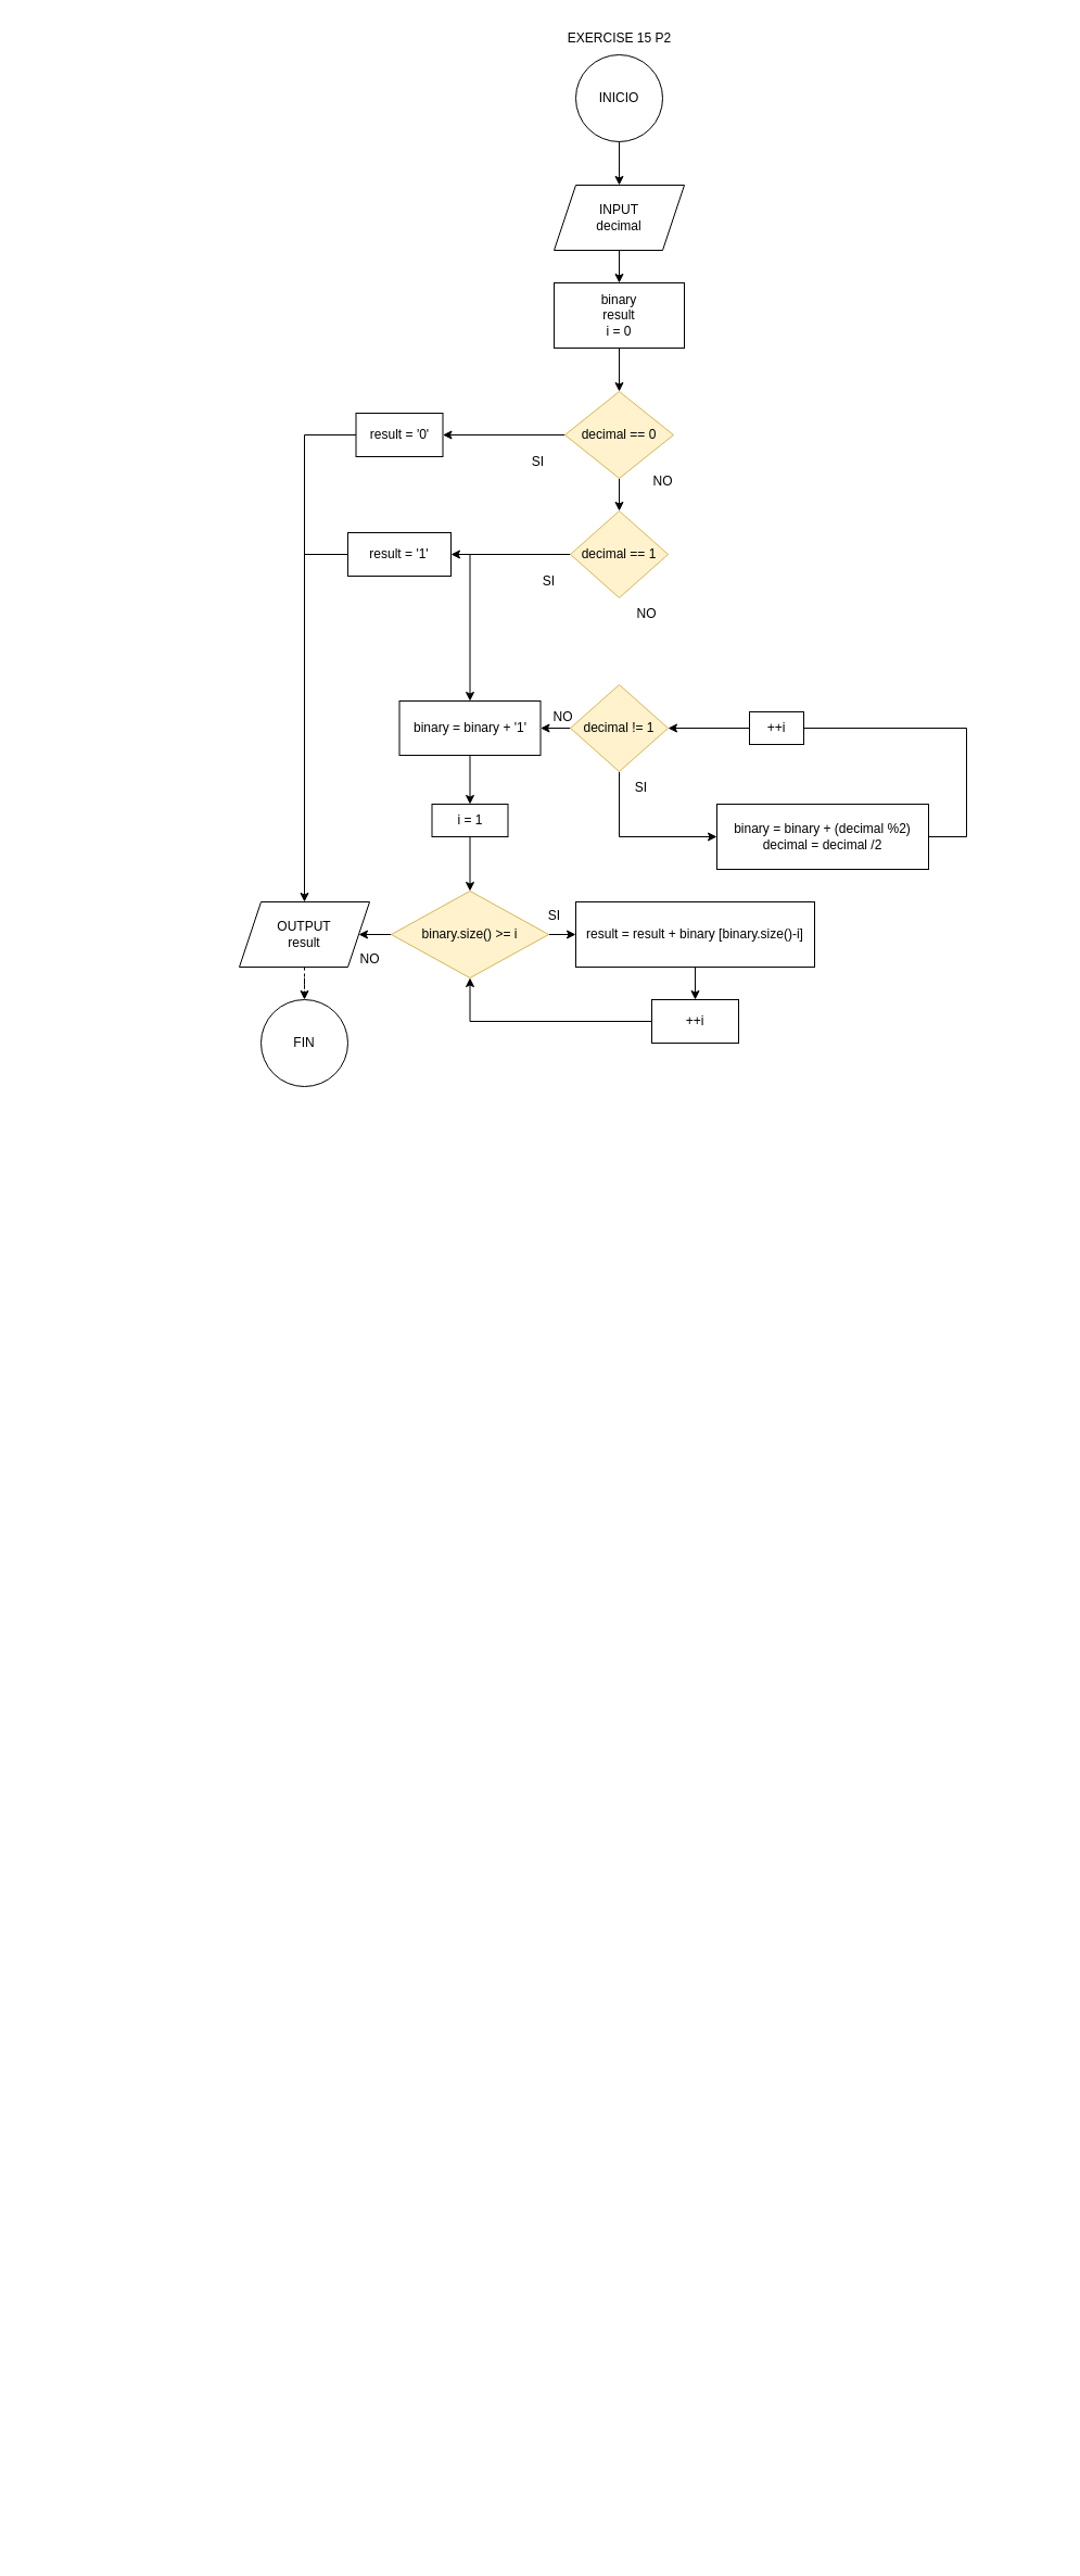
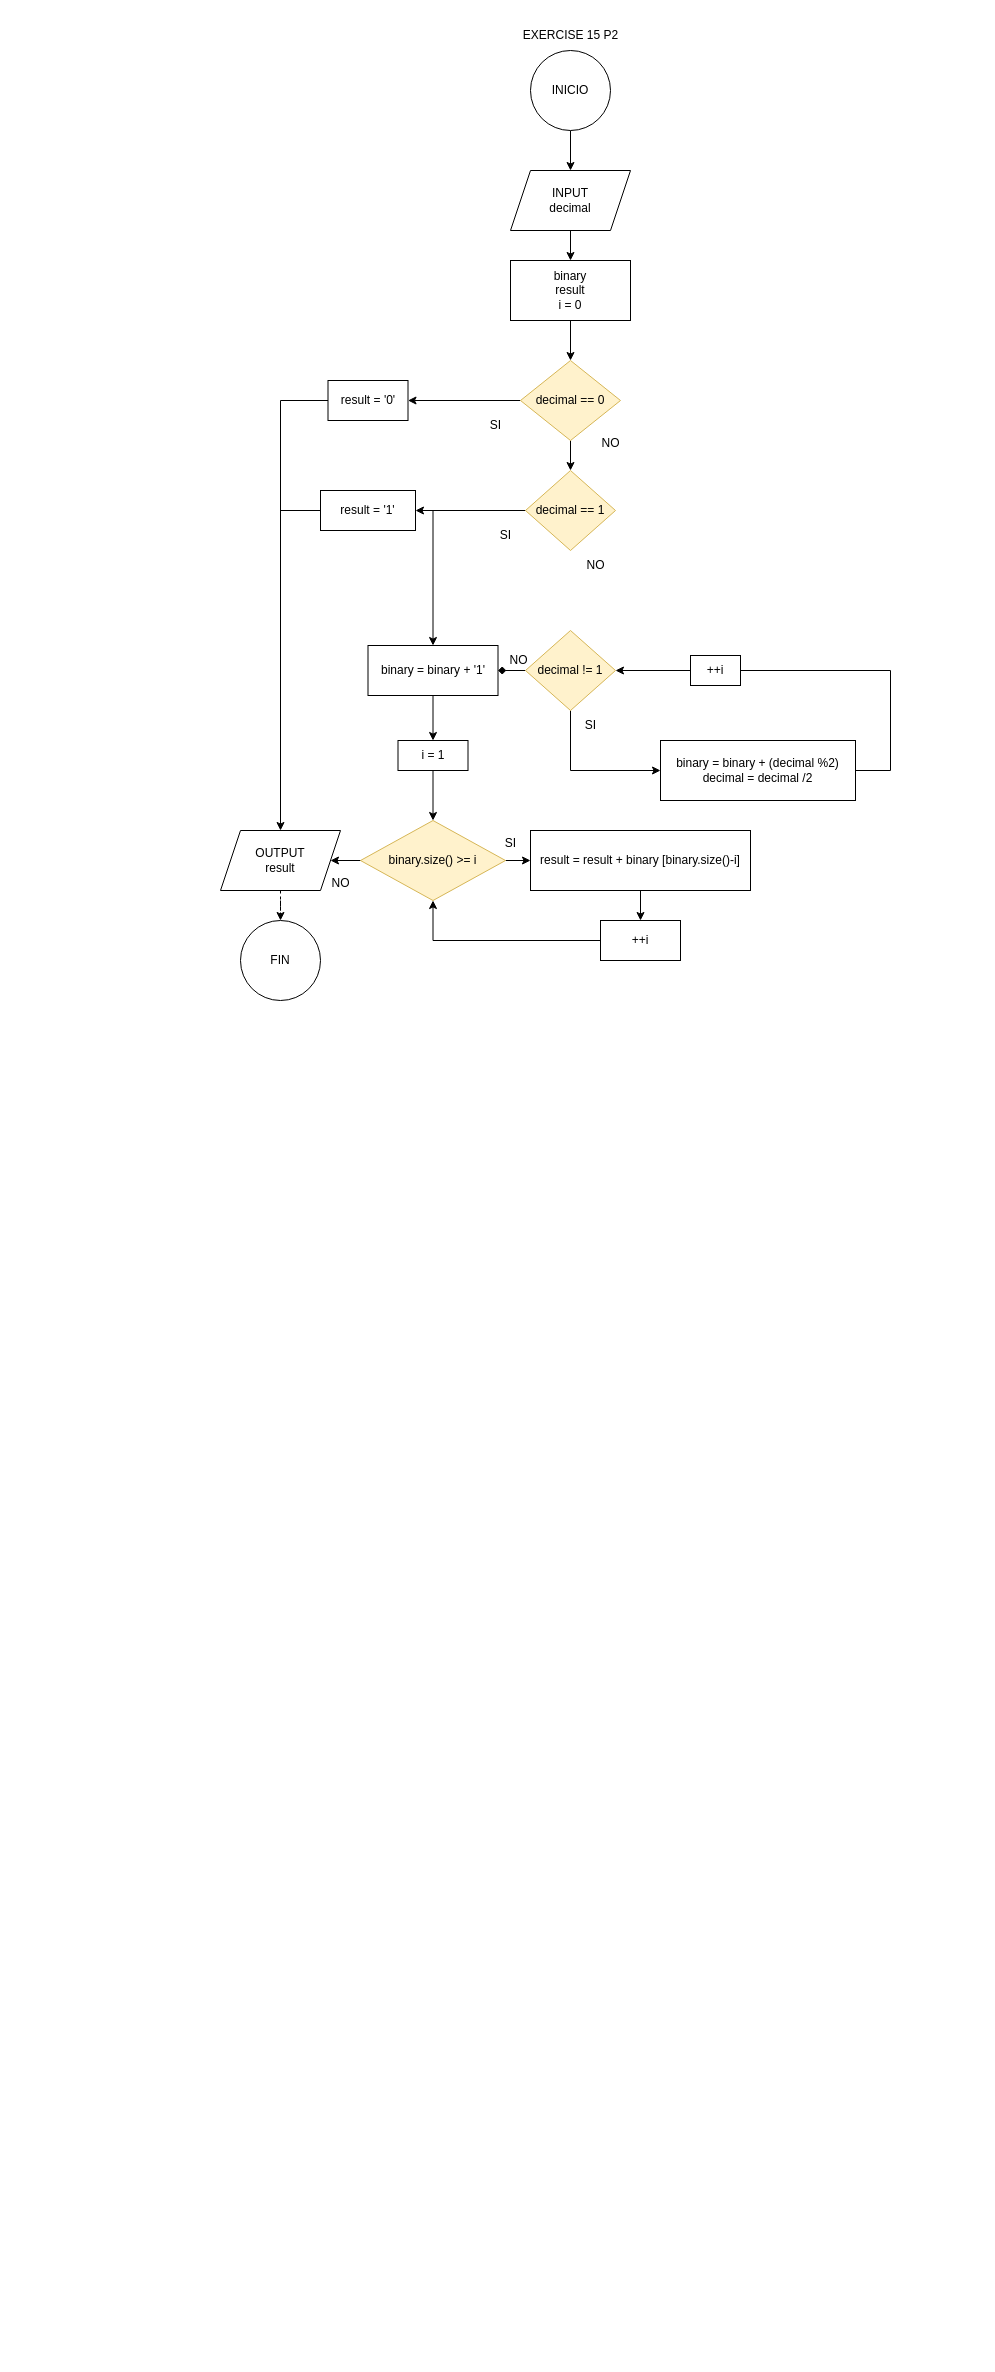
  <mxCell id="0" />
  <mxCell id="1" parent="0" />
  <mxCell id="2" value="EXERCISE 15 P2" style="text;html=1;align=center;verticalAlign=middle;resizable=0;points=[];autosize=1;strokeColor=none;fillColor=none;" parent="1" vertex="1"><mxGeometry x="510" width="120" height="30" as="geometry" y="20" /></mxCell>
  <mxCell id="3" style="edgeStyle=orthogonalEdgeStyle;rounded=0;orthogonalLoop=1;jettySize=auto;html=1;exitX=0;exitY=0.5;exitDx=0;exitDy=0;entryX=0;entryY=0.5;entryDx=0;entryDy=0;" edge="1" parent="1"><mxGeometry relative="1" as="geometry"><mxPoint x="502.5" y="1330" as="targetPoint" /><Array as="points"><mxPoint x="20" y="2270" /><mxPoint x="20" y="1330" /></Array></mxGeometry></mxCell>
  <mxCell id="4" style="edgeStyle=orthogonalEdgeStyle;rounded=0;orthogonalLoop=1;jettySize=auto;html=1;exitX=0;exitY=0.5;exitDx=0;exitDy=0;entryX=0;entryY=0.5;entryDx=0;entryDy=0;" edge="1" parent="1"><mxGeometry relative="1" as="geometry"><mxPoint x="972.5" y="1410" as="targetPoint" /><Array as="points"><mxPoint x="490" y="2350" /><mxPoint x="490" y="1410" /></Array></mxGeometry></mxCell>
  <mxCell id="5" value="" style="edgeStyle=orthogonalEdgeStyle;rounded=0;orthogonalLoop=1;jettySize=auto;html=1;" edge="1" parent="1" source="6" target="8"><mxGeometry relative="1" as="geometry" /></mxCell>
  <mxCell id="6" value="INICIO" style="ellipse;whiteSpace=wrap;html=1;" vertex="1" parent="1"><mxGeometry x="530" y="50" width="80" height="80" as="geometry" /></mxCell>
  <mxCell id="7" value="" style="edgeStyle=orthogonalEdgeStyle;rounded=0;orthogonalLoop=1;jettySize=auto;html=1;" edge="1" parent="1" source="8" target="10"><mxGeometry relative="1" as="geometry" /></mxCell>
  <mxCell id="8" value="INPUT&lt;div&gt;decimal&lt;/div&gt;" style="shape=parallelogram;perimeter=parallelogramPerimeter;whiteSpace=wrap;html=1;fixedSize=1;" vertex="1" parent="1"><mxGeometry x="510" y="170" width="120" height="60" as="geometry" /></mxCell>
  <mxCell id="9" value="" style="edgeStyle=orthogonalEdgeStyle;rounded=0;orthogonalLoop=1;jettySize=auto;html=1;" edge="1" parent="1" source="10" target="13"><mxGeometry relative="1" as="geometry" /></mxCell>
  <mxCell id="10" value="binary&lt;div&gt;result&lt;/div&gt;&lt;div&gt;i = 0&lt;/div&gt;" style="whiteSpace=wrap;html=1;" vertex="1" parent="1"><mxGeometry x="510" y="260" width="120" height="60" as="geometry" /></mxCell>
  <mxCell id="11" value="" style="edgeStyle=orthogonalEdgeStyle;rounded=0;orthogonalLoop=1;jettySize=auto;html=1;" edge="1" parent="1" source="13" target="16"><mxGeometry relative="1" as="geometry" /></mxCell>
  <mxCell id="12" value="" style="edgeStyle=orthogonalEdgeStyle;rounded=0;orthogonalLoop=1;jettySize=auto;html=1;" edge="1" parent="1" source="13" target="20"><mxGeometry relative="1" as="geometry" /></mxCell>
  <mxCell id="13" value="decimal == 0" style="rhombus;whiteSpace=wrap;html=1;fillColor=#fff2cc;strokeColor=#d6b656;" vertex="1" parent="1"><mxGeometry x="520" y="360" width="100" height="80" as="geometry" /></mxCell>
  <mxCell id="14" value="SI" style="text;html=1;align=center;verticalAlign=middle;resizable=0;points=[];autosize=1;strokeColor=none;fillColor=none;" vertex="1" parent="1"><mxGeometry x="480" y="410" width="30" height="30" as="geometry" /></mxCell>
  <mxCell id="15" style="edgeStyle=orthogonalEdgeStyle;rounded=0;orthogonalLoop=1;jettySize=auto;html=1;entryX=0.5;entryY=0;entryDx=0;entryDy=0;" edge="1" parent="1" source="16" target="44"><mxGeometry relative="1" as="geometry"><Array as="points"><mxPoint x="280" y="400" /></Array></mxGeometry></mxCell>
  <mxCell id="16" value="result = '0'" style="whiteSpace=wrap;html=1;" vertex="1" parent="1"><mxGeometry x="327.5" y="380" width="80" height="40" as="geometry" /></mxCell>
  <mxCell id="17" value="NO" style="text;html=1;align=center;verticalAlign=middle;resizable=0;points=[];autosize=1;strokeColor=none;fillColor=none;" vertex="1" parent="1"><mxGeometry x="590" y="428" width="40" height="30" as="geometry" /></mxCell>
  <mxCell id="18" value="" style="edgeStyle=orthogonalEdgeStyle;rounded=0;orthogonalLoop=1;jettySize=auto;html=1;" edge="1" parent="1" source="20" target="21"><mxGeometry relative="1" as="geometry" /></mxCell>
  <mxCell id="19" value="" style="edgeStyle=orthogonalEdgeStyle;rounded=0;orthogonalLoop=1;jettySize=auto;html=1;" edge="1" parent="1" source="20" target="34"><mxGeometry relative="1" as="geometry" /></mxCell>
  <mxCell id="20" value="decimal == 1" style="rhombus;whiteSpace=wrap;html=1;fillColor=#fff2cc;strokeColor=#d6b656;" vertex="1" parent="1"><mxGeometry x="525" y="470" width="90" height="80" as="geometry" /></mxCell>
  <mxCell id="21" value="result = '1'" style="whiteSpace=wrap;html=1;" vertex="1" parent="1"><mxGeometry x="320" y="490" width="95" height="40" as="geometry" /></mxCell>
  <mxCell id="22" value="SI" style="text;html=1;align=center;verticalAlign=middle;resizable=0;points=[];autosize=1;strokeColor=none;fillColor=none;" vertex="1" parent="1"><mxGeometry x="490" y="520" width="30" height="30" as="geometry" /></mxCell>
  <mxCell id="23" value="NO" style="text;html=1;align=center;verticalAlign=middle;resizable=0;points=[];autosize=1;strokeColor=none;fillColor=none;" vertex="1" parent="1"><mxGeometry x="575" y="550" width="40" height="30" as="geometry" /></mxCell>
  <mxCell id="24" value="" style="edgeStyle=orthogonalEdgeStyle;rounded=0;orthogonalLoop=1;jettySize=auto;html=1;" edge="1" parent="1" source="26" target="29"><mxGeometry relative="1" as="geometry"><Array as="points"><mxPoint x="570" y="770" /></Array></mxGeometry></mxCell>
- <mxCell id="25" value="" style="edgeStyle=orthogonalEdgeStyle;rounded=0;orthogonalLoop=1;jettySize=auto;html=1;" edge="1" parent="1" source="26" target="34"><mxGeometry relative="1" as="geometry" /></mxCell>
+ <mxCell id="25" value="" style="edgeStyle=orthogonalEdgeStyle;rounded=0;orthogonalLoop=1;jettySize=auto;html=1;endArrow=diamond;" edge="1" parent="1" source="26" target="34"><mxGeometry relative="1" as="geometry" /></mxCell>
  <mxCell id="26" value="decimal != 1" style="rhombus;whiteSpace=wrap;html=1;fillColor=#fff2cc;strokeColor=#d6b656;" vertex="1" parent="1"><mxGeometry x="525" y="630" width="90" height="80" as="geometry" /></mxCell>
  <mxCell id="27" value="SI" style="text;html=1;align=center;verticalAlign=middle;resizable=0;points=[];autosize=1;strokeColor=none;fillColor=none;" vertex="1" parent="1"><mxGeometry x="575" y="710" width="30" height="30" as="geometry" /></mxCell>
  <mxCell id="28" style="edgeStyle=orthogonalEdgeStyle;rounded=0;orthogonalLoop=1;jettySize=auto;html=1;entryX=1;entryY=0.5;entryDx=0;entryDy=0;" edge="1" parent="1" target="26"><mxGeometry relative="1" as="geometry"><mxPoint x="890" y="650" as="targetPoint" /><mxPoint x="690" y="655" as="sourcePoint" /><Array as="points"><mxPoint x="690" y="670" /></Array></mxGeometry></mxCell>
  <mxCell id="29" value="binary = binary + (decimal %2)&lt;div&gt;decimal = decimal /2&lt;/div&gt;" style="whiteSpace=wrap;html=1;" vertex="1" parent="1"><mxGeometry x="660" y="740" width="195" height="60" as="geometry" /></mxCell>
  <mxCell id="30" value="" style="edgeStyle=orthogonalEdgeStyle;rounded=0;orthogonalLoop=1;jettySize=auto;html=1;entryX=1;entryY=0.5;entryDx=0;entryDy=0;" edge="1" parent="1" source="29" target="31"><mxGeometry relative="1" as="geometry"><mxPoint x="593" y="650" as="targetPoint" /><mxPoint x="855" y="770" as="sourcePoint" /><Array as="points"><mxPoint x="890" y="770" /><mxPoint x="890" y="670" /><mxPoint x="720" y="670" /><mxPoint x="720" y="670" /></Array></mxGeometry></mxCell>
  <mxCell id="31" value="++i" style="whiteSpace=wrap;html=1;" vertex="1" parent="1"><mxGeometry x="690" y="655" width="50" height="30" as="geometry" /></mxCell>
  <mxCell id="32" value="NO" style="text;html=1;align=center;verticalAlign=middle;resizable=0;points=[];autosize=1;strokeColor=none;fillColor=none;" vertex="1" parent="1"><mxGeometry x="497.5" y="645" width="40" height="30" as="geometry" /></mxCell>
  <mxCell id="33" value="" style="edgeStyle=orthogonalEdgeStyle;rounded=0;orthogonalLoop=1;jettySize=auto;html=1;" edge="1" parent="1" source="49" target="37"><mxGeometry relative="1" as="geometry" /></mxCell>
  <mxCell id="34" value="binary = binary + '1'" style="whiteSpace=wrap;html=1;" vertex="1" parent="1"><mxGeometry x="367.5" y="645" width="130" height="50" as="geometry" /></mxCell>
  <mxCell id="35" value="" style="edgeStyle=orthogonalEdgeStyle;rounded=0;orthogonalLoop=1;jettySize=auto;html=1;" edge="1" parent="1" source="37" target="39"><mxGeometry relative="1" as="geometry" /></mxCell>
  <mxCell id="36" value="" style="edgeStyle=orthogonalEdgeStyle;rounded=0;orthogonalLoop=1;jettySize=auto;html=1;" edge="1" parent="1" source="37" target="44"><mxGeometry relative="1" as="geometry" /></mxCell>
  <mxCell id="37" value="binary.size() &amp;gt;= i" style="rhombus;whiteSpace=wrap;html=1;fillColor=#fff2cc;strokeColor=#d6b656;" vertex="1" parent="1"><mxGeometry x="360" y="820" width="145" height="80" as="geometry" /></mxCell>
  <mxCell id="38" value="" style="edgeStyle=orthogonalEdgeStyle;rounded=0;orthogonalLoop=1;jettySize=auto;html=1;" edge="1" parent="1" source="39" target="42"><mxGeometry relative="1" as="geometry" /></mxCell>
  <mxCell id="39" value="result = result + binary [binary.size()-i]" style="whiteSpace=wrap;html=1;" vertex="1" parent="1"><mxGeometry x="530" y="830" width="220" height="60" as="geometry" /></mxCell>
  <mxCell id="40" value="SI" style="text;html=1;align=center;verticalAlign=middle;resizable=0;points=[];autosize=1;strokeColor=none;fillColor=none;" vertex="1" parent="1"><mxGeometry x="495" y="828" width="30" height="30" as="geometry" /></mxCell>
  <mxCell id="41" style="edgeStyle=orthogonalEdgeStyle;rounded=0;orthogonalLoop=1;jettySize=auto;html=1;entryX=0.5;entryY=1;entryDx=0;entryDy=0;" edge="1" parent="1" source="42" target="37"><mxGeometry relative="1" as="geometry" /></mxCell>
  <mxCell id="42" value="++i" style="whiteSpace=wrap;html=1;" vertex="1" parent="1"><mxGeometry x="600" y="920" width="80" height="40" as="geometry" /></mxCell>
  <mxCell id="43" value="" style="edgeStyle=orthogonalEdgeStyle;rounded=0;orthogonalLoop=1;jettySize=auto;html=1;dashed=1;" edge="1" parent="1" source="44" target="45"><mxGeometry relative="1" as="geometry" /></mxCell>
  <mxCell id="44" value="OUTPUT&lt;div&gt;result&lt;/div&gt;" style="shape=parallelogram;perimeter=parallelogramPerimeter;whiteSpace=wrap;html=1;fixedSize=1;" vertex="1" parent="1"><mxGeometry x="220" y="830" width="120" height="60" as="geometry" /></mxCell>
  <mxCell id="45" value="FIN" style="ellipse;whiteSpace=wrap;html=1;" vertex="1" parent="1"><mxGeometry x="240" y="920" width="80" height="80" as="geometry" /></mxCell>
  <mxCell id="46" value="" style="endArrow=none;html=1;rounded=0;" edge="1" parent="1"><mxGeometry width="50" height="50" relative="1" as="geometry"><mxPoint x="280" y="510" as="sourcePoint" /><mxPoint x="320" y="510" as="targetPoint" /></mxGeometry></mxCell>
  <mxCell id="47" value="NO" style="text;html=1;align=center;verticalAlign=middle;resizable=0;points=[];autosize=1;strokeColor=none;fillColor=none;" vertex="1" parent="1"><mxGeometry x="320" y="868" width="40" height="30" as="geometry" /></mxCell>
  <mxCell id="48" value="" style="edgeStyle=orthogonalEdgeStyle;rounded=0;orthogonalLoop=1;jettySize=auto;html=1;" edge="1" parent="1" source="34" target="49"><mxGeometry relative="1" as="geometry"><mxPoint x="415" y="695" as="sourcePoint" /><mxPoint x="433" y="820" as="targetPoint" /></mxGeometry></mxCell>
  <mxCell id="49" value="i = 1" style="whiteSpace=wrap;html=1;" vertex="1" parent="1"><mxGeometry x="397.5" y="740" width="70" height="30" as="geometry" /></mxCell>
